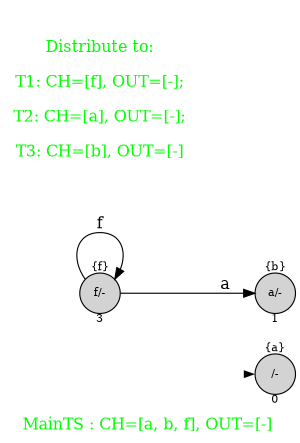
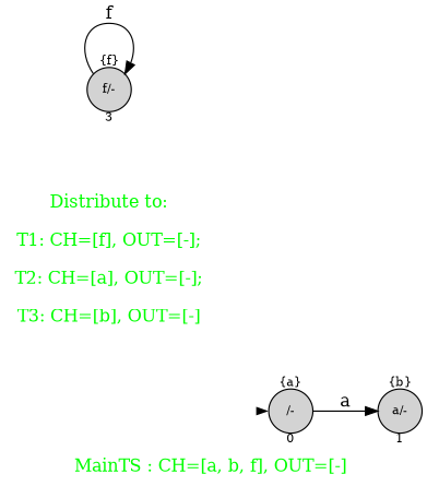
  digraph {
    fontcolor=green
    fontsize=14
    label="\nMainTS : CH=[a, b, f], OUT=[-] "
    nodesep=0.5
    rankdir=LR
    ranksep=0.6
    node [fixedsize=true fontsize=10 shape=circle style=filled]
    init [shape=point style=invis]
    n2 [label="{a}\n\n/-\n\n0"]
    n3 [label="{b}\n\na/-\n\n1"]
    n4 [fixedsize=false fontcolor=green fontsize=14 label="Distribute to:\n\nT1: CH=[f], OUT=[-];\n\nT2: CH=[a], OUT=[-];\n\nT3: CH=[b], OUT=[-]" peripheries=0 shape=square style=""]
    n5 [label="{f}\n\nf/-\n\n3"]
    init -> n2 [penwidth=0]
-   n5 -> n3 [label=a]
+   n2 -> n3 [label=a]
    n5 -> n5 [label=f]
  }
